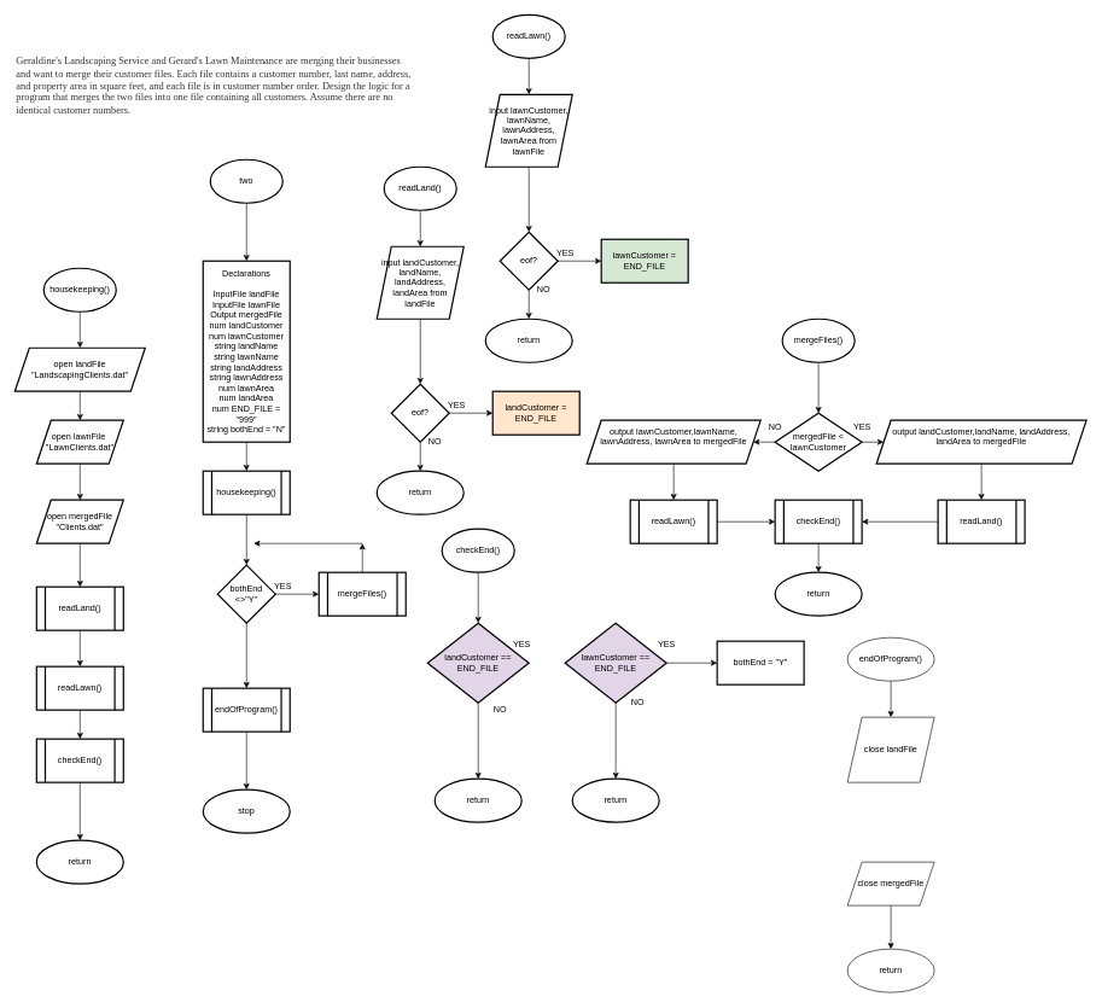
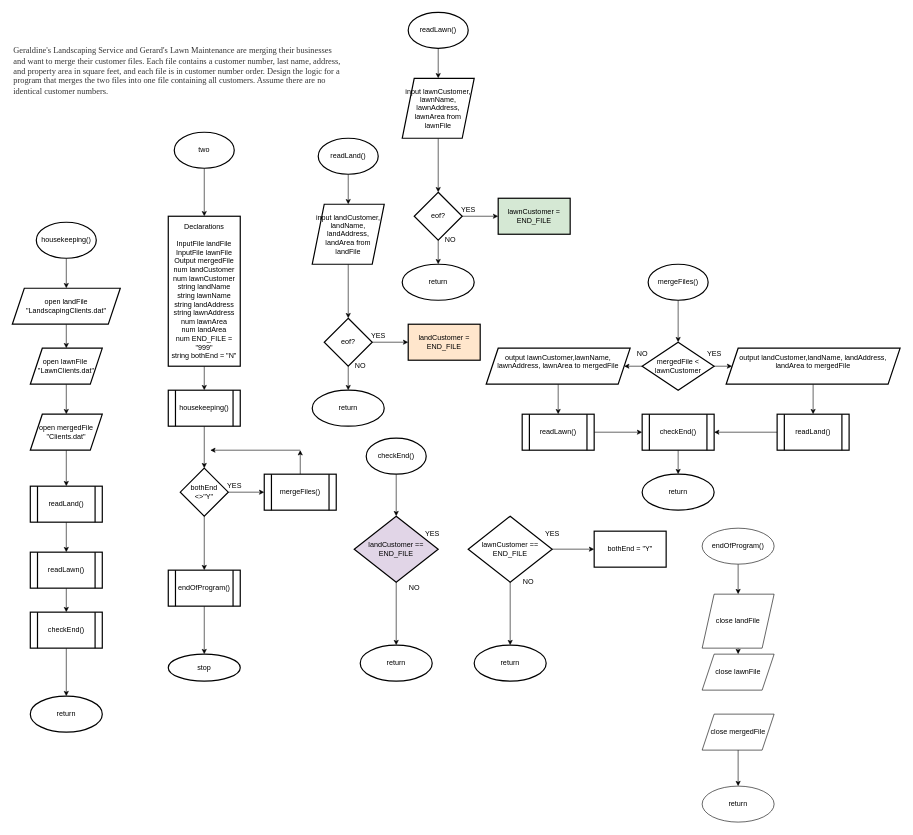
  <mxCell id="0" />
  <mxCell id="1" parent="0" />
  <mxCell id="2" value="&lt;span style=&quot;color: rgb(51, 51, 51); font-family: georgia, times, &amp;quot;times new roman&amp;quot;, serif; font-size: 14px; font-style: normal; font-weight: 400; letter-spacing: normal; text-indent: 0px; text-transform: none; word-spacing: 0px; background-color: rgb(255, 255, 255); display: inline; float: none;&quot;&gt;Geraldine's Landscaping Service and Gerard's Lawn Maintenance are merging their businesses and want to merge their customer files. Each file contains a customer number, last name, address, and property area in square feet, and each file is in customer number order. Design the logic for a program that merges the two files into one file containing all customers. Assume there are no identical customer numbers.&lt;/span&gt;" style="text;whiteSpace=wrap;html=1;" vertex="1" parent="1"><mxGeometry x="20" y="70" width="550" height="100" as="geometry" /></mxCell>
  <mxCell id="3" value="" style="edgeStyle=none;html=1;" edge="1" parent="1" source="4" target="6"><mxGeometry relative="1" as="geometry" /></mxCell>
  <mxCell id="4" value="two" style="strokeWidth=2;html=1;shape=mxgraph.flowchart.start_1;whiteSpace=wrap;" vertex="1" parent="1"><mxGeometry x="290" y="220" width="100" height="60" as="geometry" /></mxCell>
  <mxCell id="5" value="" style="edgeStyle=none;html=1;" edge="1" parent="1" source="6" target="8"><mxGeometry relative="1" as="geometry" /></mxCell>
  <mxCell id="6" value="Declarations&lt;br&gt;&lt;br&gt;InputFile landFile&lt;br&gt;InputFile lawnFile&lt;br&gt;Output mergedFile&lt;br&gt;num landCustomer&lt;br&gt;num lawnCustomer&lt;br&gt;string landName&lt;br&gt;string lawnName&lt;br&gt;string landAddress&lt;br&gt;string lawnAddress&lt;br&gt;num lawnArea&lt;br&gt;num landArea&lt;br&gt;num END_FILE = &quot;999&quot;&lt;br&gt;string bothEnd = &quot;N&quot;" style="whiteSpace=wrap;html=1;strokeWidth=2;" vertex="1" parent="1"><mxGeometry x="280" y="360" width="120" height="250" as="geometry" /></mxCell>
  <mxCell id="7" value="" style="edgeStyle=none;html=1;" edge="1" parent="1" source="8" target="11"><mxGeometry relative="1" as="geometry" /></mxCell>
  <mxCell id="8" value="housekeeping()" style="shape=process;whiteSpace=wrap;html=1;backgroundOutline=1;strokeWidth=2;" vertex="1" parent="1"><mxGeometry x="280" y="650" width="120" height="60" as="geometry" /></mxCell>
  <mxCell id="9" value="" style="edgeStyle=none;html=1;" edge="1" parent="1" source="11" target="13"><mxGeometry relative="1" as="geometry" /></mxCell>
  <mxCell id="10" value="" style="edgeStyle=none;html=1;" edge="1" parent="1" source="11" target="17"><mxGeometry relative="1" as="geometry" /></mxCell>
  <mxCell id="11" value="bothEnd &amp;lt;&amp;gt;&quot;Y&quot;" style="rhombus;whiteSpace=wrap;html=1;strokeWidth=2;" vertex="1" parent="1"><mxGeometry x="300" y="780" width="80" height="80" as="geometry" /></mxCell>
  <mxCell id="12" style="edgeStyle=none;html=1;exitX=0.5;exitY=0;exitDx=0;exitDy=0;" edge="1" parent="1" source="13"><mxGeometry relative="1" as="geometry"><mxPoint x="500" y="750" as="targetPoint" /></mxGeometry></mxCell>
  <mxCell id="13" value="mergeFiles()" style="shape=process;whiteSpace=wrap;html=1;backgroundOutline=1;strokeWidth=2;" vertex="1" parent="1"><mxGeometry x="440" y="790" width="120" height="60" as="geometry" /></mxCell>
  <mxCell id="14" value="" style="endArrow=classic;html=1;" edge="1" parent="1"><mxGeometry width="50" height="50" relative="1" as="geometry"><mxPoint x="500" y="750" as="sourcePoint" /><mxPoint x="350" y="750" as="targetPoint" /></mxGeometry></mxCell>
  <mxCell id="15" value="YES" style="text;html=1;align=center;verticalAlign=middle;resizable=0;points=[];autosize=1;strokeColor=none;fillColor=none;" vertex="1" parent="1"><mxGeometry x="370" y="800" width="40" height="20" as="geometry" /></mxCell>
  <mxCell id="16" value="" style="edgeStyle=none;html=1;" edge="1" parent="1" source="17" target="18"><mxGeometry relative="1" as="geometry" /></mxCell>
  <mxCell id="17" value="endOfProgram()" style="shape=process;whiteSpace=wrap;html=1;backgroundOutline=1;strokeWidth=2;" vertex="1" parent="1"><mxGeometry x="280" y="950" width="120" height="60" as="geometry" /></mxCell>
- <mxCell id="18" value="stop" style="ellipse;whiteSpace=wrap;html=1;strokeWidth=2;" vertex="1" parent="1"><mxGeometry x="280" y="1090" width="120" height="60" as="geometry" /></mxCell>
+ <mxCell id="18" value="stop" style="ellipse;whiteSpace=wrap;html=1;strokeWidth=2;" vertex="1" parent="1"><mxGeometry x="280" y="1090" width="120" height="45" as="geometry" /></mxCell>
  <mxCell id="19" value="" style="edgeStyle=none;html=1;" edge="1" parent="1" source="20" target="22"><mxGeometry relative="1" as="geometry" /></mxCell>
  <mxCell id="20" value="housekeeping()" style="strokeWidth=2;html=1;shape=mxgraph.flowchart.start_1;whiteSpace=wrap;" vertex="1" parent="1"><mxGeometry x="60" y="370" width="100" height="60" as="geometry" /></mxCell>
  <mxCell id="21" value="" style="edgeStyle=none;html=1;" edge="1" parent="1" source="22" target="24"><mxGeometry relative="1" as="geometry" /></mxCell>
  <mxCell id="22" value="open landFile&lt;br&gt;&quot;LandscapingClients.dat&quot;" style="shape=parallelogram;perimeter=parallelogramPerimeter;whiteSpace=wrap;html=1;fixedSize=1;strokeWidth=2;" vertex="1" parent="1"><mxGeometry x="20" y="480" width="180" height="60" as="geometry" /></mxCell>
  <mxCell id="23" value="" style="edgeStyle=none;html=1;" edge="1" parent="1" source="24" target="26"><mxGeometry relative="1" as="geometry" /></mxCell>
  <mxCell id="24" value="open lawnFile&amp;nbsp;&lt;br&gt;&quot;LawnClients.dat&quot;" style="shape=parallelogram;perimeter=parallelogramPerimeter;whiteSpace=wrap;html=1;fixedSize=1;strokeWidth=2;" vertex="1" parent="1"><mxGeometry x="50" y="580" width="120" height="60" as="geometry" /></mxCell>
  <mxCell id="25" value="" style="edgeStyle=none;html=1;" edge="1" parent="1" source="26" target="28"><mxGeometry relative="1" as="geometry" /></mxCell>
  <mxCell id="26" value="open mergedFile&lt;br&gt;&quot;Clients.dat&quot;" style="shape=parallelogram;perimeter=parallelogramPerimeter;whiteSpace=wrap;html=1;fixedSize=1;strokeWidth=2;" vertex="1" parent="1"><mxGeometry x="50" y="690" width="120" height="60" as="geometry" /></mxCell>
  <mxCell id="27" value="" style="edgeStyle=none;html=1;" edge="1" parent="1" source="28" target="30"><mxGeometry relative="1" as="geometry" /></mxCell>
  <mxCell id="28" value="readLand()" style="shape=process;whiteSpace=wrap;html=1;backgroundOutline=1;strokeWidth=2;" vertex="1" parent="1"><mxGeometry x="50" y="810" width="120" height="60" as="geometry" /></mxCell>
  <mxCell id="29" value="" style="edgeStyle=none;html=1;" edge="1" parent="1" source="30" target="32"><mxGeometry relative="1" as="geometry" /></mxCell>
  <mxCell id="30" value="readLawn()" style="shape=process;whiteSpace=wrap;html=1;backgroundOutline=1;strokeWidth=2;" vertex="1" parent="1"><mxGeometry x="50" y="920" width="120" height="60" as="geometry" /></mxCell>
  <mxCell id="31" value="" style="edgeStyle=none;html=1;" edge="1" parent="1" source="32" target="33"><mxGeometry relative="1" as="geometry" /></mxCell>
  <mxCell id="32" value="checkEnd()" style="shape=process;whiteSpace=wrap;html=1;backgroundOutline=1;strokeWidth=2;" vertex="1" parent="1"><mxGeometry x="50" y="1020" width="120" height="60" as="geometry" /></mxCell>
  <mxCell id="33" value="return" style="ellipse;whiteSpace=wrap;html=1;strokeWidth=2;" vertex="1" parent="1"><mxGeometry x="50" y="1160" width="120" height="60" as="geometry" /></mxCell>
  <mxCell id="34" value="" style="edgeStyle=none;html=1;" edge="1" parent="1" source="35" target="37"><mxGeometry relative="1" as="geometry" /></mxCell>
  <mxCell id="35" value="readLand()" style="strokeWidth=2;html=1;shape=mxgraph.flowchart.start_1;whiteSpace=wrap;" vertex="1" parent="1"><mxGeometry x="530" y="230" width="100" height="60" as="geometry" /></mxCell>
  <mxCell id="36" value="" style="edgeStyle=none;html=1;" edge="1" parent="1" source="37" target="40"><mxGeometry relative="1" as="geometry" /></mxCell>
  <mxCell id="37" value="input landCustomer, landName, landAddress, landArea from landFile" style="shape=parallelogram;perimeter=parallelogramPerimeter;whiteSpace=wrap;html=1;fixedSize=1;strokeWidth=2;" vertex="1" parent="1"><mxGeometry x="520" y="340" width="120" height="100" as="geometry" /></mxCell>
  <mxCell id="38" value="" style="edgeStyle=none;html=1;" edge="1" parent="1" source="40" target="41"><mxGeometry relative="1" as="geometry" /></mxCell>
  <mxCell id="39" value="" style="edgeStyle=none;html=1;" edge="1" parent="1" source="40" target="43"><mxGeometry relative="1" as="geometry" /></mxCell>
  <mxCell id="40" value="eof?" style="rhombus;whiteSpace=wrap;html=1;strokeWidth=2;" vertex="1" parent="1"><mxGeometry x="540" y="530" width="80" height="80" as="geometry" /></mxCell>
  <mxCell id="41" value="landCustomer = END_FILE" style="whiteSpace=wrap;html=1;strokeWidth=2;fillColor=#ffe6cc;" vertex="1" parent="1"><mxGeometry x="680" y="540" width="120" height="60" as="geometry" /></mxCell>
  <mxCell id="42" value="YES" style="text;html=1;align=center;verticalAlign=middle;resizable=0;points=[];autosize=1;strokeColor=none;fillColor=none;" vertex="1" parent="1"><mxGeometry x="610" y="550" width="40" height="20" as="geometry" /></mxCell>
  <mxCell id="43" value="return" style="ellipse;whiteSpace=wrap;html=1;strokeWidth=2;" vertex="1" parent="1"><mxGeometry x="520" y="650" width="120" height="60" as="geometry" /></mxCell>
  <mxCell id="44" value="NO" style="text;html=1;align=center;verticalAlign=middle;resizable=0;points=[];autosize=1;strokeColor=none;fillColor=none;" vertex="1" parent="1"><mxGeometry x="585" y="600" width="30" height="20" as="geometry" /></mxCell>
  <mxCell id="45" value="" style="edgeStyle=none;html=1;" edge="1" parent="1" source="46" target="48"><mxGeometry relative="1" as="geometry" /></mxCell>
  <mxCell id="46" value="readLawn()" style="strokeWidth=2;html=1;shape=mxgraph.flowchart.start_1;whiteSpace=wrap;" vertex="1" parent="1"><mxGeometry x="680" y="20" width="100" height="60" as="geometry" /></mxCell>
  <mxCell id="47" value="" style="edgeStyle=none;html=1;" edge="1" parent="1" source="48" target="51"><mxGeometry relative="1" as="geometry" /></mxCell>
  <mxCell id="48" value="input lawnCustomer, lawnName, lawnAddress, lawnArea from lawnFile" style="shape=parallelogram;perimeter=parallelogramPerimeter;whiteSpace=wrap;html=1;fixedSize=1;strokeWidth=2;" vertex="1" parent="1"><mxGeometry x="670" y="130" width="120" height="100" as="geometry" /></mxCell>
  <mxCell id="49" value="" style="edgeStyle=none;html=1;" edge="1" parent="1" source="51" target="52"><mxGeometry relative="1" as="geometry" /></mxCell>
  <mxCell id="50" value="" style="edgeStyle=none;html=1;" edge="1" parent="1" source="51" target="54"><mxGeometry relative="1" as="geometry" /></mxCell>
  <mxCell id="51" value="eof?" style="rhombus;whiteSpace=wrap;html=1;strokeWidth=2;" vertex="1" parent="1"><mxGeometry x="690" y="320" width="80" height="80" as="geometry" /></mxCell>
  <mxCell id="52" value="lawnCustomer = END_FILE" style="whiteSpace=wrap;html=1;strokeWidth=2;fillColor=#d5e8d4;" vertex="1" parent="1"><mxGeometry x="830" y="330" width="120" height="60" as="geometry" /></mxCell>
  <mxCell id="53" value="YES" style="text;html=1;align=center;verticalAlign=middle;resizable=0;points=[];autosize=1;strokeColor=none;fillColor=none;" vertex="1" parent="1"><mxGeometry x="760" y="340" width="40" height="20" as="geometry" /></mxCell>
  <mxCell id="54" value="return" style="ellipse;whiteSpace=wrap;html=1;strokeWidth=2;" vertex="1" parent="1"><mxGeometry x="670" y="440" width="120" height="60" as="geometry" /></mxCell>
  <mxCell id="55" value="NO" style="text;html=1;align=center;verticalAlign=middle;resizable=0;points=[];autosize=1;strokeColor=none;fillColor=none;" vertex="1" parent="1"><mxGeometry x="735" y="390" width="30" height="20" as="geometry" /></mxCell>
  <mxCell id="56" value="" style="edgeStyle=none;html=1;" edge="1" parent="1" source="57" target="59"><mxGeometry relative="1" as="geometry" /></mxCell>
  <mxCell id="57" value="checkEnd()" style="strokeWidth=2;html=1;shape=mxgraph.flowchart.start_1;whiteSpace=wrap;" vertex="1" parent="1"><mxGeometry x="610" y="730" width="100" height="60" as="geometry" /></mxCell>
  <mxCell id="58" value="" style="edgeStyle=none;html=1;" edge="1" parent="1" source="59" target="66"><mxGeometry relative="1" as="geometry" /></mxCell>
  <mxCell id="59" value="landCustomer == END_FILE" style="rhombus;whiteSpace=wrap;html=1;strokeWidth=2;fillColor=#e1d5e7;" vertex="1" parent="1"><mxGeometry x="590" y="860" width="140" height="110" as="geometry" /></mxCell>
  <mxCell id="60" value="" style="edgeStyle=none;html=1;" edge="1" parent="1" source="62" target="64"><mxGeometry relative="1" as="geometry" /></mxCell>
  <mxCell id="61" value="" style="edgeStyle=none;html=1;" edge="1" parent="1" source="62" target="67"><mxGeometry relative="1" as="geometry" /></mxCell>
- <mxCell id="62" value="lawnCustomer == END_FILE" style="rhombus;whiteSpace=wrap;html=1;strokeWidth=2;fillColor=#e1d5e7;" vertex="1" parent="1"><mxGeometry x="780" y="860" width="140" height="110" as="geometry" /></mxCell>
+ <mxCell id="62" value="lawnCustomer == END_FILE" style="rhombus;whiteSpace=wrap;html=1;strokeWidth=2;" vertex="1" parent="1"><mxGeometry x="780" y="860" width="140" height="110" as="geometry" /></mxCell>
  <mxCell id="63" value="YES" style="text;html=1;align=center;verticalAlign=middle;resizable=0;points=[];autosize=1;strokeColor=none;fillColor=none;" vertex="1" parent="1"><mxGeometry x="700" y="880" width="40" height="20" as="geometry" /></mxCell>
  <mxCell id="64" value="bothEnd = &quot;Y&quot;" style="whiteSpace=wrap;html=1;strokeWidth=2;" vertex="1" parent="1"><mxGeometry x="990" y="885" width="120" height="60" as="geometry" /></mxCell>
  <mxCell id="65" value="YES" style="text;html=1;align=center;verticalAlign=middle;resizable=0;points=[];autosize=1;strokeColor=none;fillColor=none;" vertex="1" parent="1"><mxGeometry x="900" y="880" width="40" height="20" as="geometry" /></mxCell>
  <mxCell id="66" value="return" style="ellipse;whiteSpace=wrap;html=1;strokeWidth=2;" vertex="1" parent="1"><mxGeometry x="600" y="1075" width="120" height="60" as="geometry" /></mxCell>
  <mxCell id="67" value="return" style="ellipse;whiteSpace=wrap;html=1;strokeWidth=2;" vertex="1" parent="1"><mxGeometry x="790" y="1075" width="120" height="60" as="geometry" /></mxCell>
  <mxCell id="68" value="NO" style="text;html=1;align=center;verticalAlign=middle;resizable=0;points=[];autosize=1;strokeColor=none;fillColor=none;" vertex="1" parent="1"><mxGeometry x="675" y="970" width="30" height="20" as="geometry" /></mxCell>
  <mxCell id="69" value="NO" style="text;html=1;align=center;verticalAlign=middle;resizable=0;points=[];autosize=1;strokeColor=none;fillColor=none;" vertex="1" parent="1"><mxGeometry x="865" y="960" width="30" height="20" as="geometry" /></mxCell>
  <mxCell id="70" value="" style="edgeStyle=none;html=1;" edge="1" parent="1" source="71" target="74"><mxGeometry relative="1" as="geometry" /></mxCell>
  <mxCell id="71" value="mergeFiles()" style="strokeWidth=2;html=1;shape=mxgraph.flowchart.start_1;whiteSpace=wrap;" vertex="1" parent="1"><mxGeometry x="1080" y="440" width="100" height="60" as="geometry" /></mxCell>
  <mxCell id="72" value="" style="edgeStyle=none;html=1;" edge="1" parent="1" source="74" target="76"><mxGeometry relative="1" as="geometry" /></mxCell>
  <mxCell id="73" value="" style="edgeStyle=none;html=1;" edge="1" parent="1" source="74" target="78"><mxGeometry relative="1" as="geometry" /></mxCell>
  <mxCell id="74" value="mergedFile &amp;lt; lawnCustomer" style="rhombus;whiteSpace=wrap;html=1;strokeWidth=2;" vertex="1" parent="1"><mxGeometry x="1070" y="570" width="120" height="80" as="geometry" /></mxCell>
  <mxCell id="75" value="" style="edgeStyle=none;html=1;" edge="1" parent="1" source="76" target="84"><mxGeometry relative="1" as="geometry" /></mxCell>
  <mxCell id="76" value="&lt;span&gt;output lawnCustomer,lawnName, lawnAddress, lawnArea to mergedFile&lt;/span&gt;&lt;br&gt;&lt;span&gt;&amp;nbsp;&lt;/span&gt;" style="shape=parallelogram;perimeter=parallelogramPerimeter;whiteSpace=wrap;html=1;fixedSize=1;strokeWidth=2;" vertex="1" parent="1"><mxGeometry x="810" y="580" width="240" height="60" as="geometry" /></mxCell>
  <mxCell id="77" value="" style="edgeStyle=none;html=1;" edge="1" parent="1" source="78" target="80"><mxGeometry relative="1" as="geometry" /></mxCell>
  <mxCell id="78" value="output landCustomer,landName, landAddress, landArea to mergedFile&lt;br&gt;&amp;nbsp;" style="shape=parallelogram;perimeter=parallelogramPerimeter;whiteSpace=wrap;html=1;fixedSize=1;strokeWidth=2;" vertex="1" parent="1"><mxGeometry x="1210" y="580" width="290" height="60" as="geometry" /></mxCell>
  <mxCell id="79" value="" style="edgeStyle=none;html=1;" edge="1" parent="1" source="80" target="86"><mxGeometry relative="1" as="geometry" /></mxCell>
  <mxCell id="80" value="readLand()" style="shape=process;whiteSpace=wrap;html=1;backgroundOutline=1;strokeWidth=2;" vertex="1" parent="1"><mxGeometry x="1295" y="690" width="120" height="60" as="geometry" /></mxCell>
  <mxCell id="81" value="YES" style="text;html=1;align=center;verticalAlign=middle;resizable=0;points=[];autosize=1;strokeColor=none;fillColor=none;" vertex="1" parent="1"><mxGeometry x="1170" y="580" width="40" height="20" as="geometry" /></mxCell>
  <mxCell id="82" value="NO" style="text;html=1;align=center;verticalAlign=middle;resizable=0;points=[];autosize=1;strokeColor=none;fillColor=none;" vertex="1" parent="1"><mxGeometry x="1055" y="580" width="30" height="20" as="geometry" /></mxCell>
  <mxCell id="83" value="" style="edgeStyle=none;html=1;" edge="1" parent="1" source="84" target="86"><mxGeometry relative="1" as="geometry" /></mxCell>
  <mxCell id="84" value="readLawn()" style="shape=process;whiteSpace=wrap;html=1;backgroundOutline=1;strokeWidth=2;" vertex="1" parent="1"><mxGeometry x="870" y="690" width="120" height="60" as="geometry" /></mxCell>
  <mxCell id="85" value="" style="edgeStyle=none;html=1;" edge="1" parent="1" source="86" target="87"><mxGeometry relative="1" as="geometry" /></mxCell>
  <mxCell id="86" value="checkEnd()" style="shape=process;whiteSpace=wrap;html=1;backgroundOutline=1;strokeWidth=2;" vertex="1" parent="1"><mxGeometry x="1070" y="690" width="120" height="60" as="geometry" /></mxCell>
  <mxCell id="87" value="return" style="ellipse;whiteSpace=wrap;html=1;strokeWidth=2;" vertex="1" parent="1"><mxGeometry x="1070" y="790" width="120" height="60" as="geometry" /></mxCell>
  <mxCell id="88" value="" style="edgeStyle=none;html=1;" edge="1" parent="1" source="89" target="91"><mxGeometry relative="1" as="geometry" /></mxCell>
  <mxCell id="89" value="endOfProgram()" style="ellipse;whiteSpace=wrap;html=1;" vertex="1" parent="1"><mxGeometry x="1170" y="880" width="120" height="60" as="geometry" /></mxCell>
+ <mxCell id="90" value="" style="edgeStyle=none;html=1;" edge="1" parent="1" source="91" target="92"><mxGeometry relative="1" as="geometry" /></mxCell>
  <mxCell id="91" value="close landFile" style="shape=parallelogram;perimeter=parallelogramPerimeter;whiteSpace=wrap;html=1;fixedSize=1;" vertex="1" parent="1"><mxGeometry x="1170" y="990" width="120" height="90" as="geometry" /></mxCell>
+ <mxCell id="92" value="close lawnFile" style="shape=parallelogram;perimeter=parallelogramPerimeter;whiteSpace=wrap;html=1;fixedSize=1;" vertex="1" parent="1"><mxGeometry x="1170" y="1090" width="120" height="60" as="geometry" /></mxCell>
  <mxCell id="93" value="" style="edgeStyle=none;html=1;" edge="1" parent="1" source="94" target="95"><mxGeometry relative="1" as="geometry" /></mxCell>
  <mxCell id="94" value="close mergedFile" style="shape=parallelogram;perimeter=parallelogramPerimeter;whiteSpace=wrap;html=1;fixedSize=1;" vertex="1" parent="1"><mxGeometry x="1170" y="1190" width="120" height="60" as="geometry" /></mxCell>
  <mxCell id="95" value="return" style="ellipse;whiteSpace=wrap;html=1;" vertex="1" parent="1"><mxGeometry x="1170" y="1310" width="120" height="60" as="geometry" /></mxCell>
